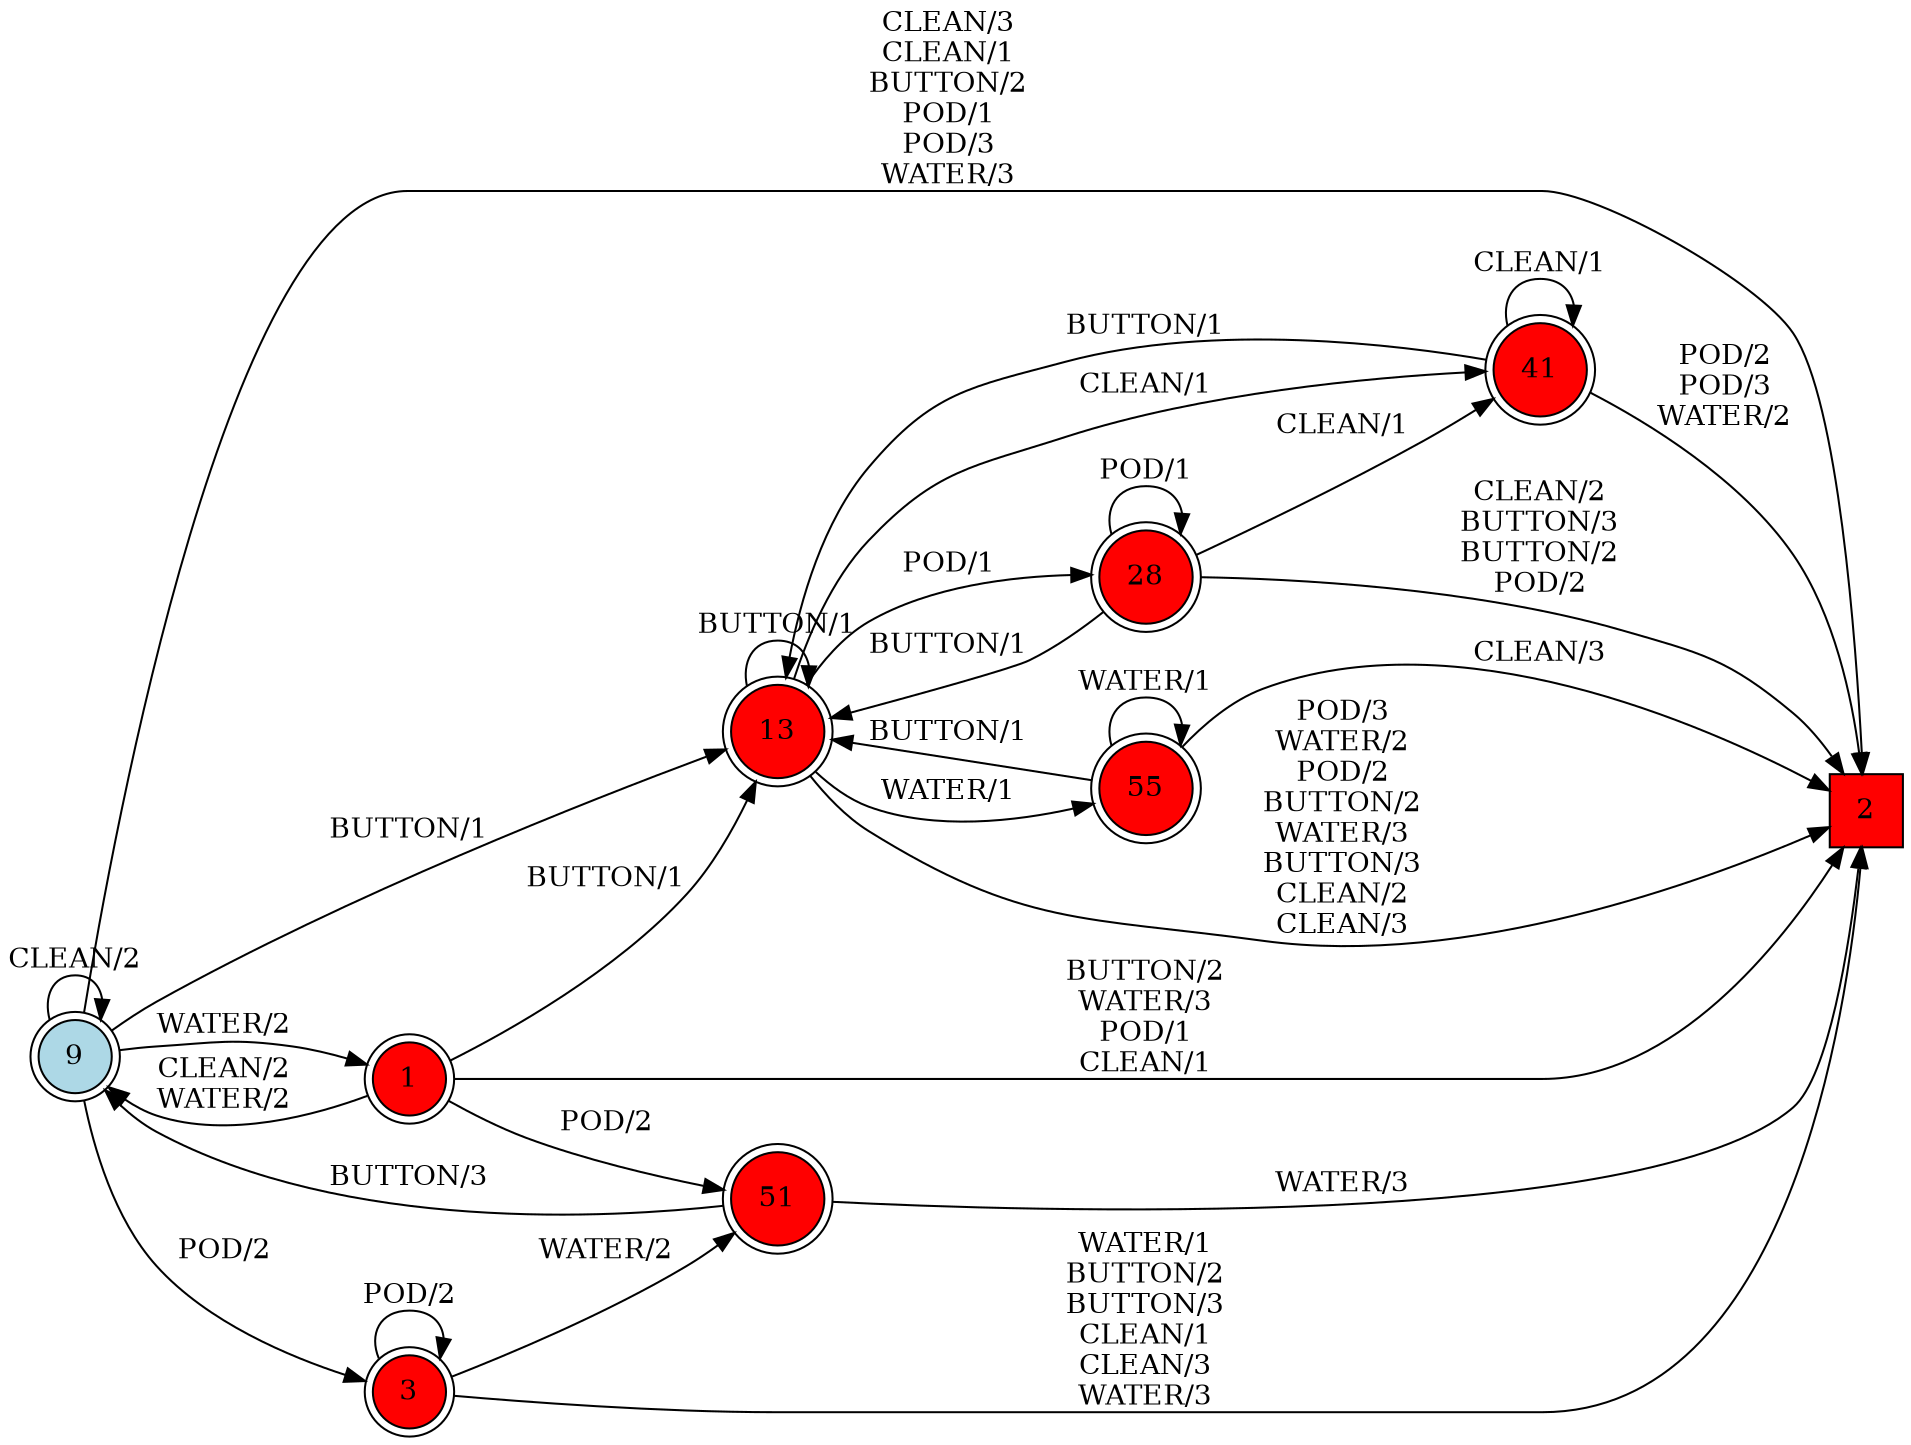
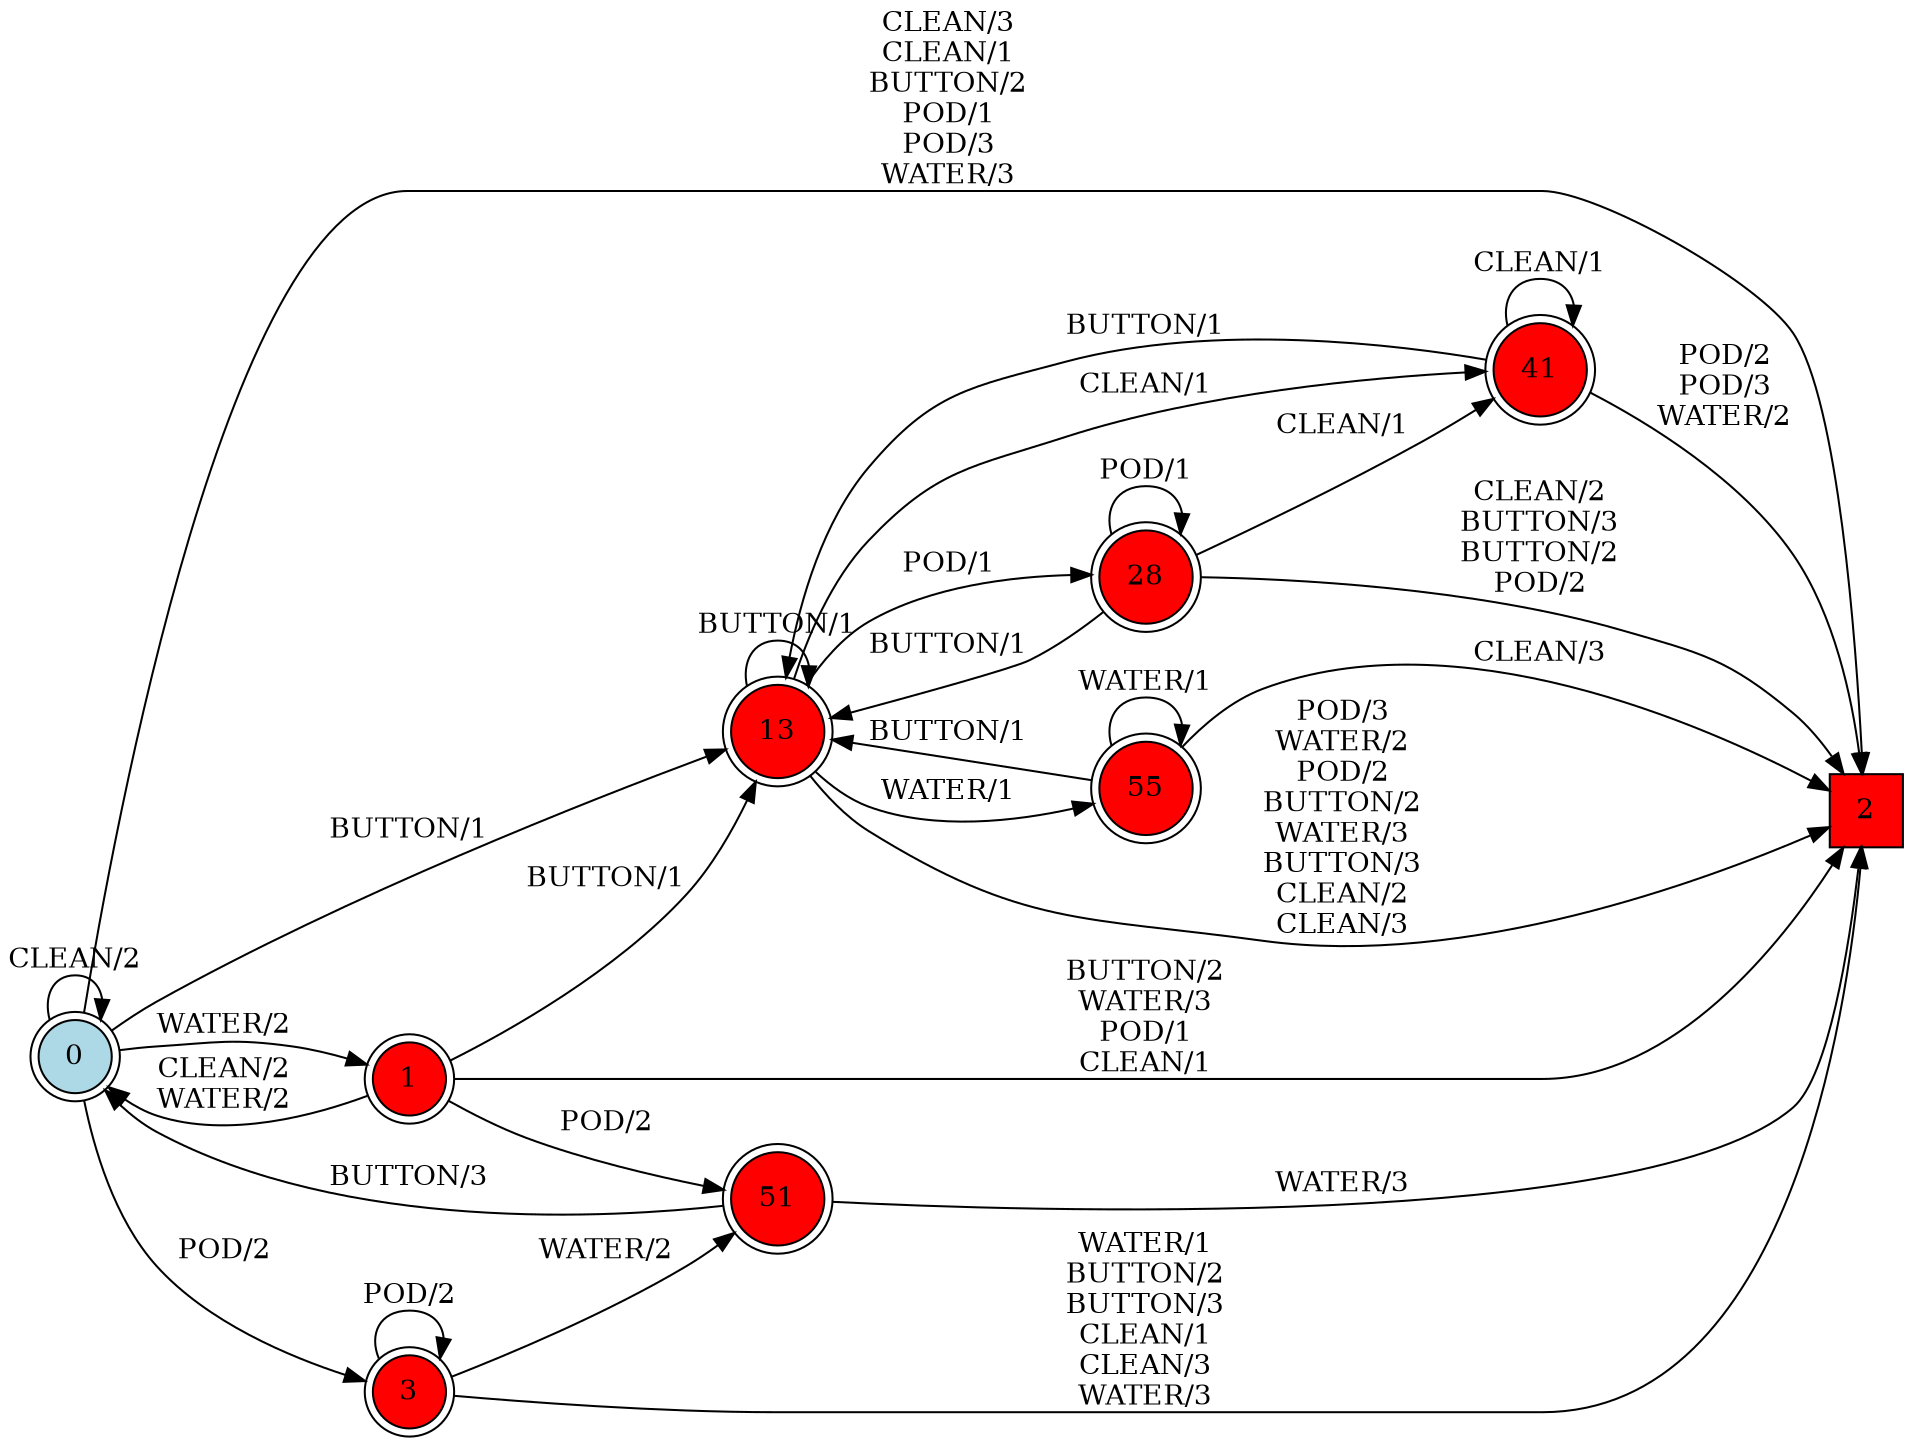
  digraph {
    rankdir=LR
    node [fillcolor=red shape=doublecircle style=filled]
-   0 [fillcolor=lightblue isInitial=True label=9]
+   0 [fillcolor=lightblue isInitial=True]
    1
    2 [shape=square]
    3
    13
    51
    28
    41
    55
    0 -> 0 [label="CLEAN/2"]
    0 -> 1 [label="WATER/2"]
    0 -> 2 [label="CLEAN/3\nCLEAN/1\nBUTTON/2\nPOD/1\nPOD/3\nWATER/3"]
    0 -> 3 [label="POD/2"]
    0 -> 13 [label="BUTTON/1"]
    1 -> 0 [label="CLEAN/2\nWATER/2"]
    1 -> 2 [label="BUTTON/2\nWATER/3\nPOD/1\nCLEAN/1"]
    1 -> 13 [label="BUTTON/1"]
    1 -> 51 [label="POD/2"]
    3 -> 2 [label="WATER/1\nBUTTON/2\nBUTTON/3\nCLEAN/1\nCLEAN/3\nWATER/3"]
    3 -> 3 [label="POD/2"]
    3 -> 51 [label="WATER/2"]
    13 -> 2 [label="POD/3\nWATER/2\nPOD/2\nBUTTON/2\nWATER/3\nBUTTON/3\nCLEAN/2\nCLEAN/3"]
    13 -> 13 [label="BUTTON/1"]
    13 -> 28 [label="POD/1"]
    13 -> 41 [label="CLEAN/1"]
    13 -> 55 [label="WATER/1"]
    51 -> 0 [label="BUTTON/3"]
    51 -> 2 [label="WATER/3"]
    28 -> 2 [label="CLEAN/2\nBUTTON/3\nBUTTON/2\nPOD/2"]
    28 -> 13 [label="BUTTON/1"]
    28 -> 28 [label="POD/1"]
    28 -> 41 [label="CLEAN/1"]
    41 -> 2 [label="POD/2\nPOD/3\nWATER/2"]
    41 -> 13 [label="BUTTON/1"]
    41 -> 41 [label="CLEAN/1"]
    55 -> 2 [label="CLEAN/3"]
    55 -> 13 [label="BUTTON/1"]
    55 -> 55 [label="WATER/1"]
  }
